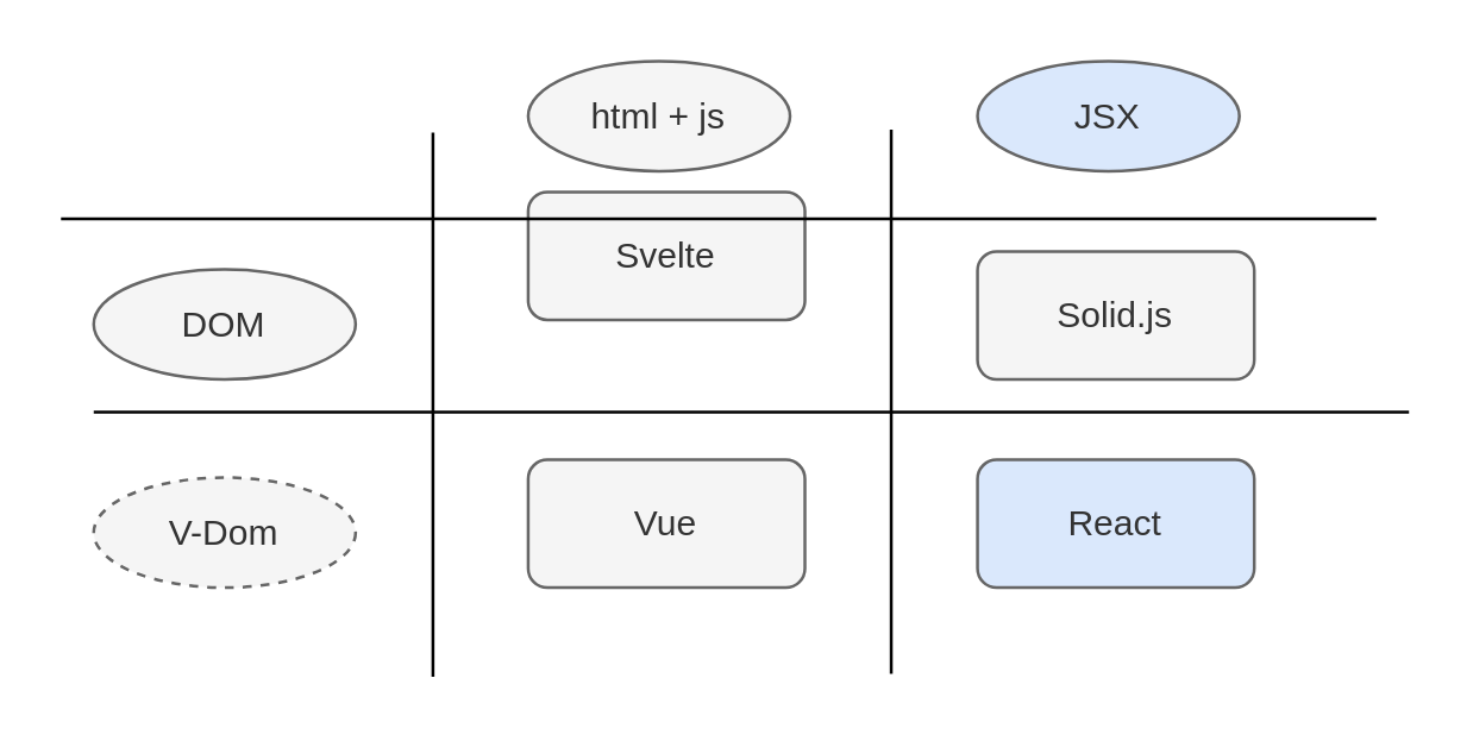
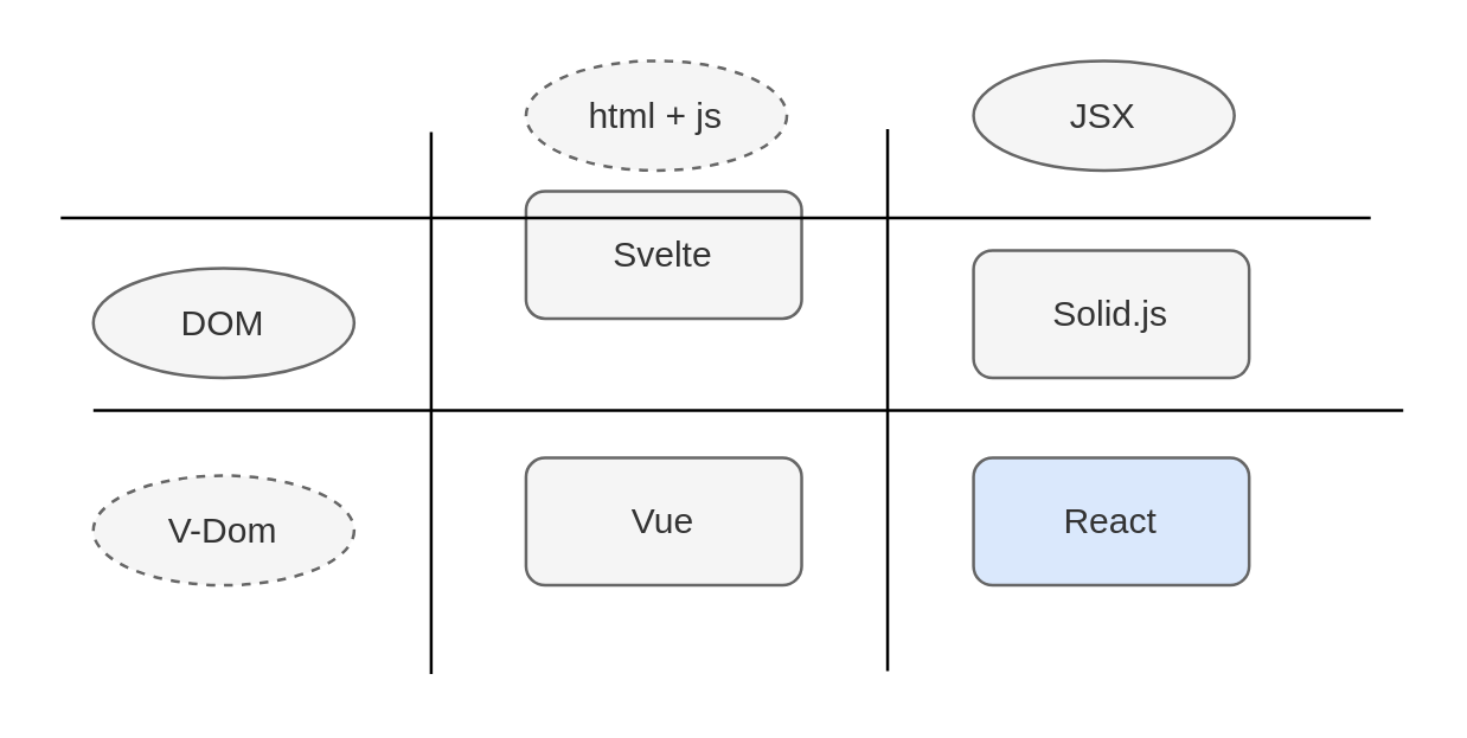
  <mxCell id="0" />
  <mxCell id="1" parent="0" />
  <mxCell id="2" value="Svelte" style="rounded=1;whiteSpace=wrap;html=1;fillColor=#f5f5f5;fontColor=#333333;strokeColor=#666666;" vertex="1" parent="1"><mxGeometry x="177" y="64" width="93" height="43" as="geometry" /></mxCell>
  <mxCell id="3" value="Solid.js" style="rounded=1;whiteSpace=wrap;html=1;fillColor=#f5f5f5;fontColor=#333333;strokeColor=#666666;" vertex="1" parent="1"><mxGeometry x="328" y="84" width="93" height="43" as="geometry" /></mxCell>
  <mxCell id="4" value="Vue" style="rounded=1;whiteSpace=wrap;html=1;fillColor=#f5f5f5;fontColor=#333333;strokeColor=#666666;" vertex="1" parent="1"><mxGeometry x="177" y="154" width="93" height="43" as="geometry" /></mxCell>
  <mxCell id="5" value="React" style="rounded=1;whiteSpace=wrap;html=1;fillColor=#dae8fc;fontColor=#333333;strokeColor=#666666;" vertex="1" parent="1"><mxGeometry x="328" y="154" width="93" height="43" as="geometry" /></mxCell>
  <mxCell id="6" value="V-Dom" style="ellipse;whiteSpace=wrap;html=1;fillColor=#f5f5f5;fontColor=#333333;strokeColor=#666666;dashed=1;" vertex="1" parent="1"><mxGeometry x="31" y="160" width="88" height="37" as="geometry" /></mxCell>
  <mxCell id="7" value="DOM" style="ellipse;whiteSpace=wrap;html=1;fillColor=#f5f5f5;fontColor=#333333;strokeColor=#666666;" vertex="1" parent="1"><mxGeometry x="31" y="90" width="88" height="37" as="geometry" /></mxCell>
  <mxCell id="8" value="" style="endArrow=none;html=1;strokeColor=#000000;" edge="1" parent="1"><mxGeometry width="50" height="50" relative="1" as="geometry"><mxPoint x="31" y="138" as="sourcePoint" /><mxPoint x="473" y="138" as="targetPoint" /></mxGeometry></mxCell>
  <mxCell id="9" value="" style="endArrow=none;html=1;strokeColor=#000000;" edge="1" parent="1"><mxGeometry width="50" height="50" relative="1" as="geometry"><mxPoint x="145" y="44" as="sourcePoint" /><mxPoint x="145" y="227" as="targetPoint" /></mxGeometry></mxCell>
  <mxCell id="10" value="" style="endArrow=none;html=1;strokeColor=#000000;" edge="1" parent="1"><mxGeometry width="50" height="50" relative="1" as="geometry"><mxPoint x="299" y="43" as="sourcePoint" /><mxPoint x="299" y="226" as="targetPoint" /></mxGeometry></mxCell>
  <mxCell id="11" value="" style="endArrow=none;html=1;strokeColor=#000000;" edge="1" parent="1"><mxGeometry width="50" height="50" relative="1" as="geometry"><mxPoint x="20" y="73" as="sourcePoint" /><mxPoint x="462" y="73" as="targetPoint" /></mxGeometry></mxCell>
- <mxCell id="12" value="JSX" style="ellipse;whiteSpace=wrap;html=1;fillColor=#dae8fc;fontColor=#333333;strokeColor=#666666;" vertex="1" parent="1"><mxGeometry x="328" y="20" width="88" height="37" as="geometry" /></mxCell>
- <mxCell id="13" value="html + js" style="ellipse;whiteSpace=wrap;html=1;fillColor=#f5f5f5;fontColor=#333333;strokeColor=#666666;" vertex="1" parent="1"><mxGeometry x="177" y="20" width="88" height="37" as="geometry" /></mxCell>
+ <mxCell id="12" value="JSX" style="ellipse;whiteSpace=wrap;html=1;fillColor=#f5f5f5;fontColor=#333333;strokeColor=#666666;" vertex="1" parent="1"><mxGeometry x="328" y="20" width="88" height="37" as="geometry" /></mxCell>
+ <mxCell id="13" value="html + js" style="ellipse;whiteSpace=wrap;html=1;fillColor=#f5f5f5;fontColor=#333333;strokeColor=#666666;dashed=1;" vertex="1" parent="1"><mxGeometry x="177" y="20" width="88" height="37" as="geometry" /></mxCell>
